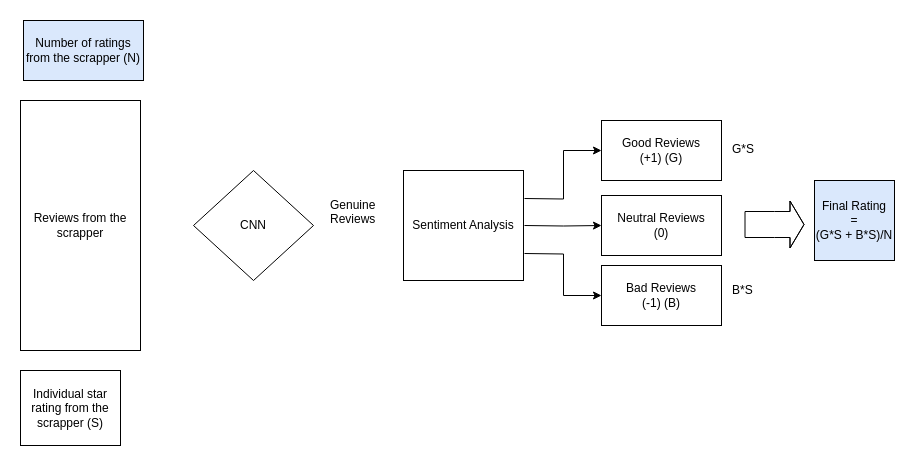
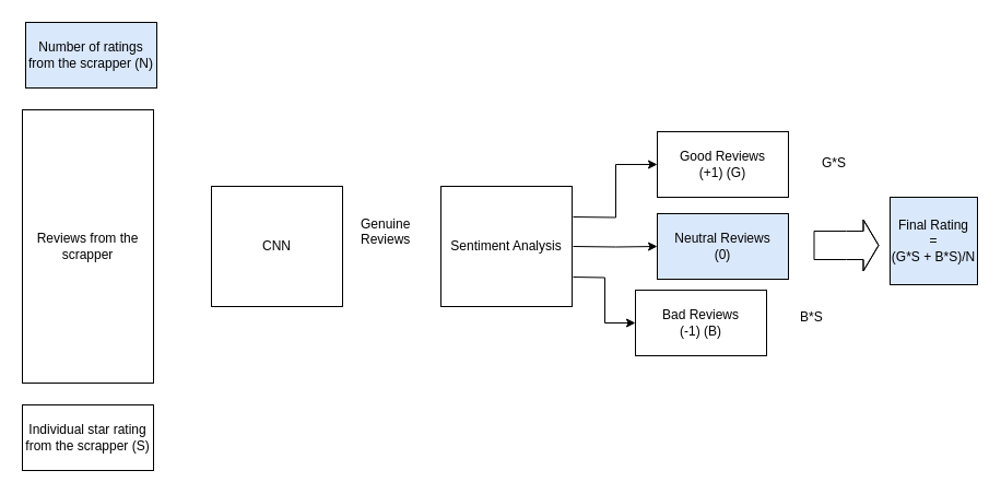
  <mxCell id="0" />
  <mxCell id="1" parent="0" />
  <mxCell id="2" value="Reviews from the scrapper" style="rounded=0;whiteSpace=wrap;html=1;" vertex="1" parent="1"><mxGeometry x="20" y="100" width="120" height="250" as="geometry" /></mxCell>
- <mxCell id="3" value="CNN" style="rhombus;whiteSpace=wrap;html=1;" vertex="1" parent="1"><mxGeometry x="193" y="170" width="120" height="110" as="geometry" /></mxCell>
+ <mxCell id="3" value="CNN" style="rounded=0;whiteSpace=wrap;html=1;" vertex="1" parent="1"><mxGeometry x="193" y="170" width="120" height="110" as="geometry" /></mxCell>
  <mxCell id="4" style="edgeStyle=orthogonalEdgeStyle;rounded=0;orthogonalLoop=1;jettySize=auto;html=1;exitX=1;exitY=0.25;exitDx=0;exitDy=0;entryX=0;entryY=0.5;entryDx=0;entryDy=0;" edge="1" parent="1" target="8"><mxGeometry relative="1" as="geometry"><mxPoint x="524" y="198" as="sourcePoint" /></mxGeometry></mxCell>
  <mxCell id="5" style="edgeStyle=orthogonalEdgeStyle;rounded=0;orthogonalLoop=1;jettySize=auto;html=1;exitX=1;exitY=0.75;exitDx=0;exitDy=0;entryX=0;entryY=0.5;entryDx=0;entryDy=0;" edge="1" parent="1" target="9"><mxGeometry relative="1" as="geometry"><mxPoint x="524" y="253" as="sourcePoint" /></mxGeometry></mxCell>
  <mxCell id="6" style="edgeStyle=orthogonalEdgeStyle;rounded=0;orthogonalLoop=1;jettySize=auto;html=1;exitX=1;exitY=0.5;exitDx=0;exitDy=0;entryX=0;entryY=0.5;entryDx=0;entryDy=0;" edge="1" parent="1" target="10"><mxGeometry relative="1" as="geometry"><mxPoint x="524" y="225" as="sourcePoint" /></mxGeometry></mxCell>
  <mxCell id="7" value="Sentiment Analysis" style="rounded=0;whiteSpace=wrap;html=1;" vertex="1" parent="1"><mxGeometry x="403" y="170" width="120" height="110" as="geometry" /></mxCell>
  <mxCell id="8" value="Good Reviews&lt;br&gt;(+1) (G)" style="rounded=0;whiteSpace=wrap;html=1;" vertex="1" parent="1"><mxGeometry x="601" y="120" width="120" height="60" as="geometry" /></mxCell>
- <mxCell id="9" value="Bad Reviews&lt;br&gt;(-1) (B)" style="rounded=0;whiteSpace=wrap;html=1;" vertex="1" parent="1"><mxGeometry x="601" y="265" width="120" height="60" as="geometry" /></mxCell>
- <mxCell id="10" value="Neutral Reviews&lt;br&gt;(0)" style="rounded=0;whiteSpace=wrap;html=1;" vertex="1" parent="1"><mxGeometry x="601" y="195" width="120" height="60" as="geometry" /></mxCell>
- <mxCell id="11" value="Individual star rating from the scrapper (S)" style="rounded=0;whiteSpace=wrap;html=1;" vertex="1" parent="1"><mxGeometry x="20" y="370" width="100" height="75" as="geometry" /></mxCell>
+ <mxCell id="9" value="Bad Reviews&lt;br&gt;(-1) (B)" style="rounded=0;whiteSpace=wrap;html=1;" vertex="1" parent="1"><mxGeometry x="581" y="265" width="120" height="60" as="geometry" /></mxCell>
+ <mxCell id="10" value="Neutral Reviews&lt;br&gt;(0)" style="rounded=0;whiteSpace=wrap;html=1;fillColor=#dae8fc;" vertex="1" parent="1"><mxGeometry x="601" y="195" width="120" height="60" as="geometry" /></mxCell>
+ <mxCell id="11" value="Individual star rating from the scrapper (S)" style="rounded=0;whiteSpace=wrap;html=1;" vertex="1" parent="1"><mxGeometry x="20" y="370" width="120" height="60" as="geometry" /></mxCell>
  <mxCell id="12" value="Number of ratings from the scrapper (N)" style="rounded=0;whiteSpace=wrap;html=1;fillColor=#dae8fc;" vertex="1" parent="1"><mxGeometry x="23" y="20" width="120" height="60" as="geometry" /></mxCell>
  <mxCell id="13" value="Final Rating&lt;br&gt;=&lt;br&gt;(G*S + B*S)/N" style="whiteSpace=wrap;html=1;aspect=fixed;fillColor=#dae8fc;" vertex="1" parent="1"><mxGeometry x="814" y="180" width="80" height="80" as="geometry" /></mxCell>
  <mxCell id="14" value="" style="shape=flexArrow;endArrow=classic;html=1;width=26;endSize=4.33;" edge="1" parent="1"><mxGeometry width="50" height="50" relative="1" as="geometry"><mxPoint x="744" y="224" as="sourcePoint" /><mxPoint x="804" y="224" as="targetPoint" /><Array as="points"><mxPoint x="774" y="224" /></Array></mxGeometry></mxCell>
- <mxCell id="15" value="G*S" style="text;html=1;resizable=0;points=[];autosize=1;align=left;verticalAlign=top;spacingTop=-4;" vertex="1" parent="1"><mxGeometry x="730" y="139" width="40" height="20" as="geometry" /></mxCell>
+ <mxCell id="15" value="G*S" style="text;html=1;resizable=0;points=[];autosize=1;align=left;verticalAlign=top;spacingTop=-4;" vertex="1" parent="1"><mxGeometry x="750" y="139" width="40" height="20" as="geometry" /></mxCell>
  <mxCell id="16" value="B*S" style="text;html=1;resizable=0;points=[];autosize=1;align=left;verticalAlign=top;spacingTop=-4;" vertex="1" parent="1"><mxGeometry x="730" y="280" width="40" height="20" as="geometry" /></mxCell>
  <mxCell id="17" value="Genuine&lt;br&gt;Reviews" style="text;html=1;resizable=0;points=[];autosize=1;align=left;verticalAlign=top;spacingTop=-4;" vertex="1" parent="1"><mxGeometry x="328" y="195" width="60" height="30" as="geometry" /></mxCell>
